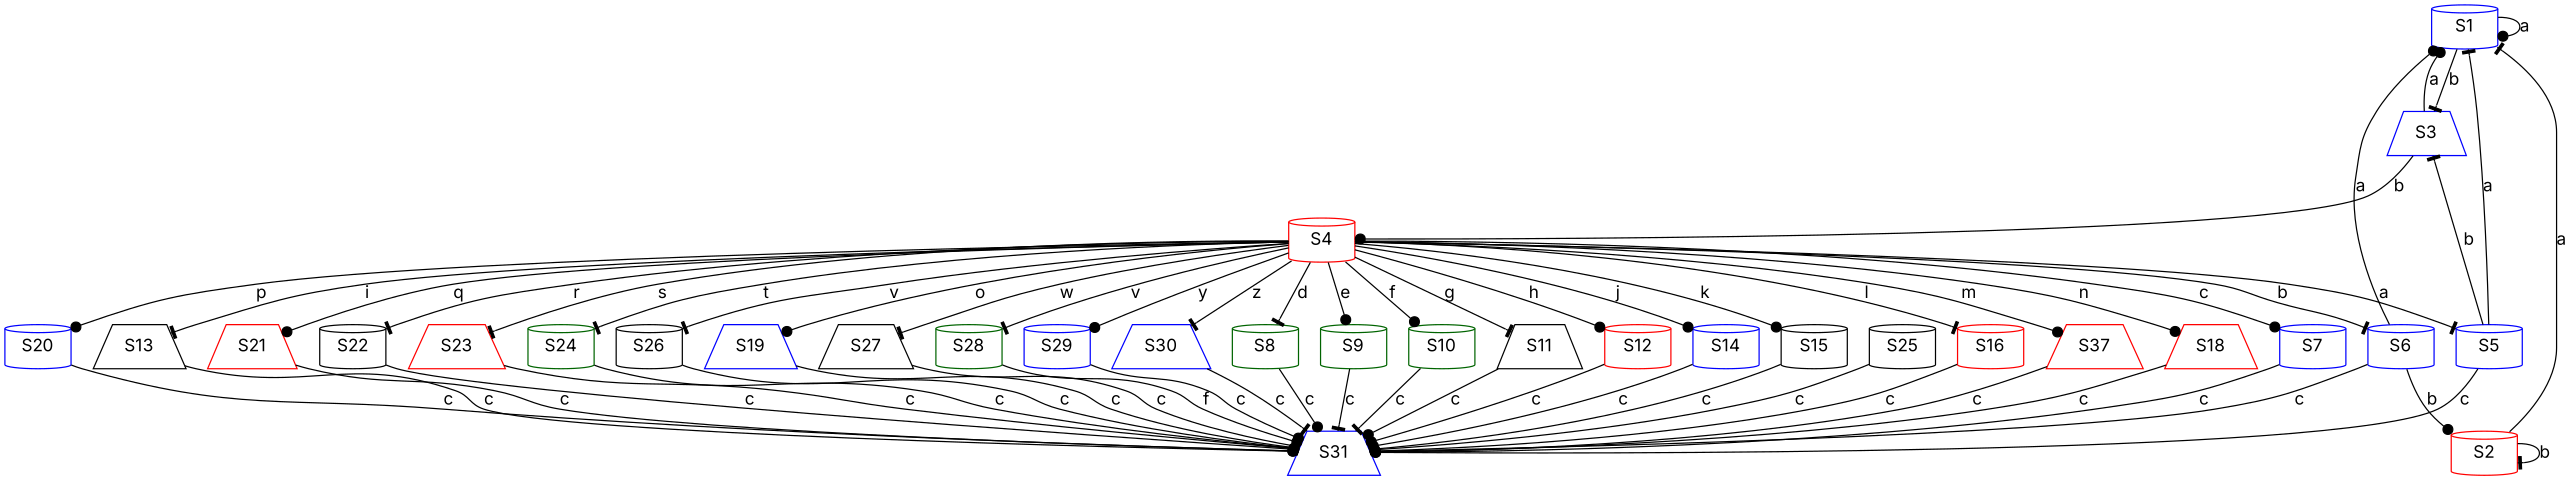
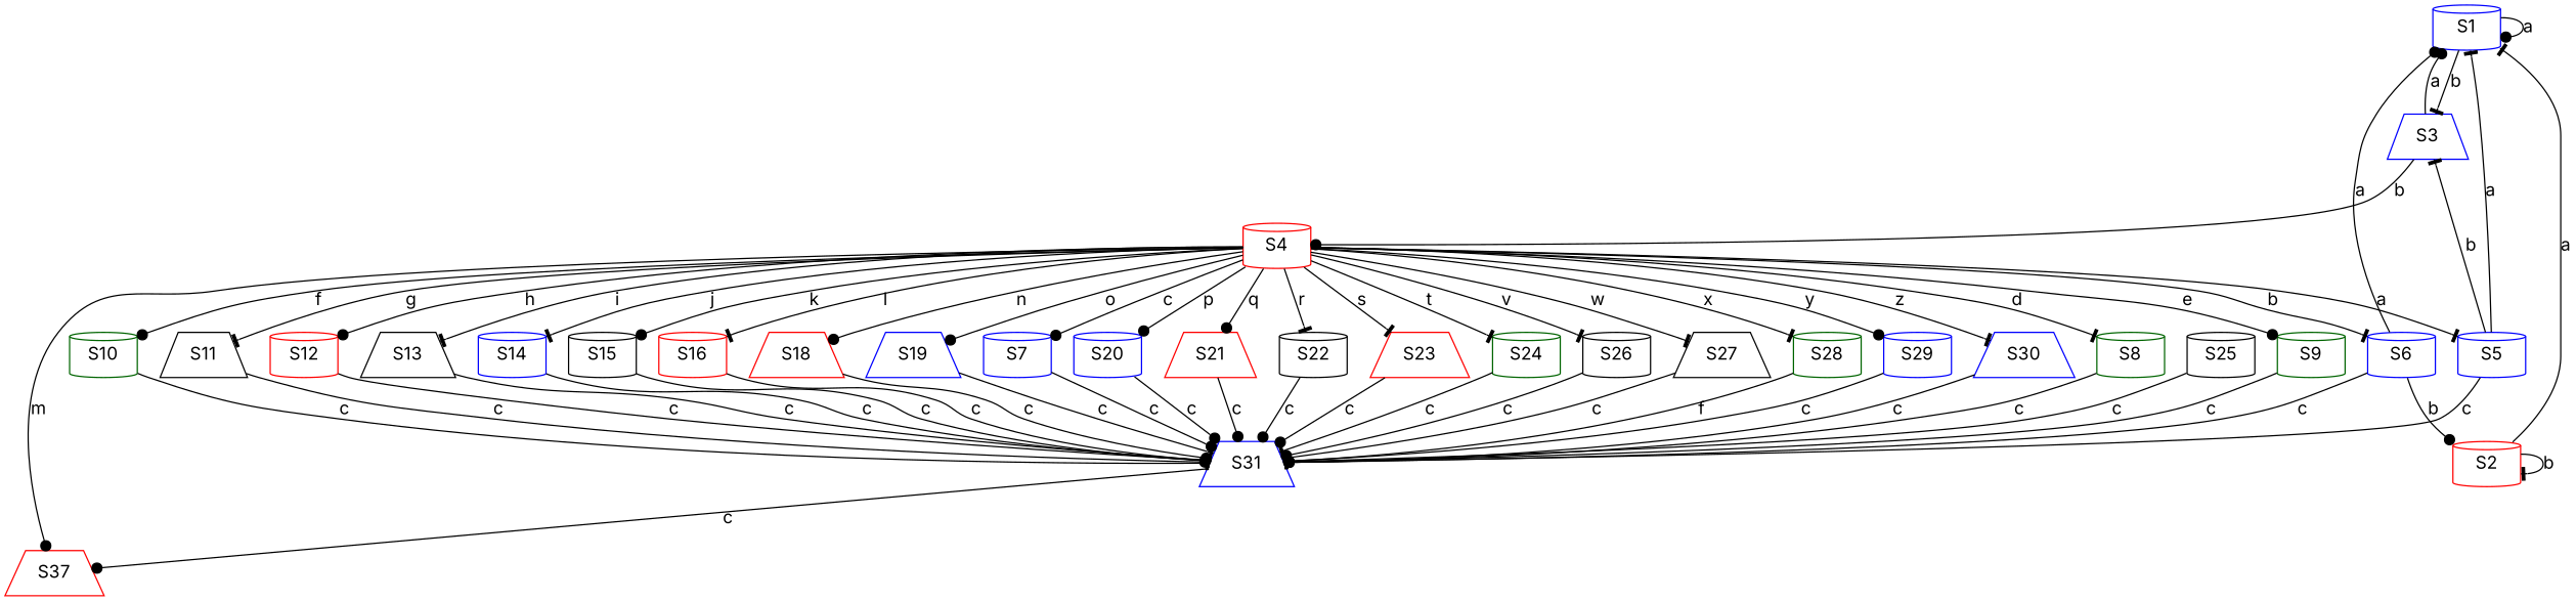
  digraph {
    fontname=Inter
    node [color=blue fontname=Inter shape=cylinder]
    edge [arrowhead=dot fontname=Inter]
    n1 [label=S1]
    n2 [label=S3 shape=trapezium]
    n3 [color=red label=S2]
    n4 [color=red label=S4]
    n5 [label=S5]
    n6 [label=S6]
    n7 [label=S7]
    n8 [color=darkgreen label=S8]
    n9 [color=darkgreen label=S9]
    n10 [color=darkgreen label=S10]
    n11 [color=black label=S11 shape=trapezium]
    n12 [color=red label=S12]
    n13 [color=black label=S13 shape=trapezium]
    n14 [label=S14]
    n15 [color=black label=S15]
    n16 [color=red label=S16]
    n17 [color=red label=S37 shape=trapezium]
    n18 [color=red label=S18 shape=trapezium]
    n19 [label=S19 shape=trapezium]
    n20 [label=S20]
    n21 [color=red label=S21 shape=trapezium]
    n22 [color=black label=S22]
    n23 [color=red label=S23 shape=trapezium]
    n24 [color=darkgreen label=S24]
    n25 [color=black label=S26]
    n26 [color=black label=S27 shape=trapezium]
    n27 [color=darkgreen label=S28]
    n28 [label=S29]
    n29 [label=S30 shape=trapezium]
    n30 [label=S31 shape=trapezium]
    n31 [color=black label=S25]
    n1 -> n1 [label=a]
    n1 -> n2 [arrowhead=tee label=b]
    n2 -> n1 [label=a]
    n2 -> n4 [label=b]
    n3 -> n1 [arrowhead=tee label=a]
    n3 -> n3 [arrowhead=tee label=b]
    n4 -> n5 [arrowhead=tee label=a]
    n4 -> n6 [arrowhead=tee label=b]
    n4 -> n7 [label=c]
    n4 -> n8 [arrowhead=tee label=d]
    n4 -> n9 [label=e]
    n4 -> n10 [label=f]
    n4 -> n11 [arrowhead=tee label=g]
    n4 -> n12 [label=h]
    n4 -> n13 [arrowhead=tee label=i]
-   n4 -> n14 [label=j]
+   n4 -> n14 [arrowhead=tee label=j]
    n4 -> n15 [label=k]
    n4 -> n16 [arrowhead=tee label=l]
    n4 -> n17 [label=m]
    n4 -> n18 [label=n]
    n4 -> n19 [label=o]
    n4 -> n20 [label=p]
    n4 -> n21 [label=q]
    n4 -> n22 [arrowhead=tee label=r]
    n4 -> n23 [arrowhead=tee label=s]
    n4 -> n24 [arrowhead=tee label=t]
    n4 -> n25 [arrowhead=tee label=v]
    n4 -> n26 [arrowhead=tee label=w]
-   n4 -> n27 [arrowhead=tee label=v]
+   n4 -> n27 [arrowhead=tee label=x]
    n4 -> n28 [label=y]
    n4 -> n29 [arrowhead=tee label=z]
    n5 -> n1 [arrowhead=tee label=a]
    n5 -> n2 [arrowhead=tee label=b]
    n5 -> n30 [label=c]
    n6 -> n1 [label=a]
    n6 -> n3 [label=b]
    n6 -> n30 [label=c]
    n7 -> n30 [label=c]
    n8 -> n30 [label=c]
    n9 -> n30 [arrowhead=tee label=c]
    n10 -> n30 [arrowhead=tee label=c]
    n11 -> n30 [label=c]
    n12 -> n30 [label=c]
    n13 -> n30 [label=c]
    n14 -> n30 [label=c]
    n15 -> n30 [arrowhead=tee label=c]
    n16 -> n30 [label=c]
-   n17 -> n30 [label=c]
+   n30 -> n17 [label=c]
    n18 -> n30 [label=c]
    n19 -> n30 [arrowhead=tee label=c]
    n20 -> n30 [label=c]
    n21 -> n30 [label=c]
    n22 -> n30 [label=c]
    n23 -> n30 [label=c]
    n24 -> n30 [arrowhead=tee label=c]
    n25 -> n30 [label=c]
    n26 -> n30 [arrowhead=tee label=c]
    n27 -> n30 [label=f]
    n28 -> n30 [label=c]
    n29 -> n30 [arrowhead=tee label=c]
    n31 -> n30 [label=c]
  }
